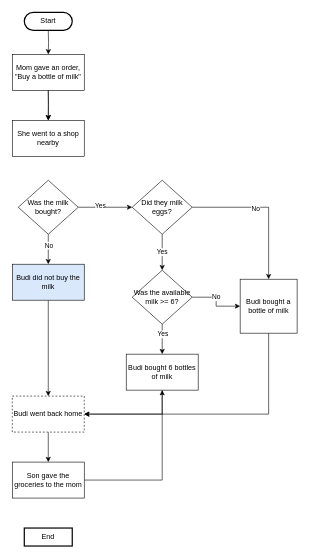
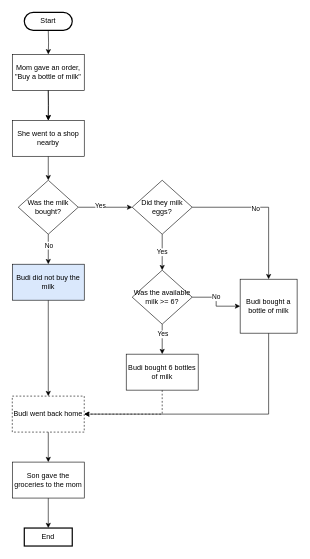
  <mxCell id="0" />
  <mxCell id="1" parent="0" />
  <mxCell id="2" style="edgeStyle=orthogonalEdgeStyle;rounded=0;orthogonalLoop=1;jettySize=auto;html=1;exitX=0.5;exitY=1;exitDx=0;exitDy=0;entryX=0.5;entryY=0;entryDx=0;entryDy=0;" parent="1" target="5" edge="1"><mxGeometry relative="1" as="geometry"><mxPoint x="80" y="50" as="sourcePoint" /></mxGeometry></mxCell>
  <mxCell id="3" value="End" style="whiteSpace=wrap;html=1;absoluteArcSize=1;arcSize=38;strokeWidth=2;rounded=0;" parent="1" vertex="1"><mxGeometry x="40" y="880" width="80" height="30" as="geometry" /></mxCell>
  <mxCell id="4" style="edgeStyle=orthogonalEdgeStyle;rounded=0;orthogonalLoop=1;jettySize=auto;html=1;" parent="1" source="5" edge="1"><mxGeometry relative="1" as="geometry"><mxPoint x="80" y="200" as="targetPoint" /></mxGeometry></mxCell>
  <mxCell id="5" value="Mom gave an order,&lt;br&gt;&quot;Buy a bottle of milk&quot;" style="rounded=0;whiteSpace=wrap;html=1;" parent="1" vertex="1"><mxGeometry x="20" y="90" width="120" height="60" as="geometry" /></mxCell>
  <mxCell id="6" style="edgeStyle=orthogonalEdgeStyle;rounded=0;orthogonalLoop=1;jettySize=auto;html=1;entryX=0.5;entryY=0;entryDx=0;entryDy=0;" parent="1" target="8" edge="1"><mxGeometry relative="1" as="geometry"><mxPoint x="80" y="150" as="sourcePoint" /></mxGeometry></mxCell>
+ <mxCell id="7" style="edgeStyle=orthogonalEdgeStyle;rounded=0;orthogonalLoop=1;jettySize=auto;html=1;entryX=0.5;entryY=0;entryDx=0;entryDy=0;" parent="1" source="8" target="13" edge="1"><mxGeometry relative="1" as="geometry" /></mxCell>
  <mxCell id="8" value="She went to a shop nearby" style="rounded=0;whiteSpace=wrap;html=1;" parent="1" vertex="1"><mxGeometry x="20" y="200" width="120" height="60" as="geometry" /></mxCell>
  <mxCell id="9" style="edgeStyle=orthogonalEdgeStyle;rounded=0;orthogonalLoop=1;jettySize=auto;html=1;entryX=0;entryY=0.5;entryDx=0;entryDy=0;" parent="1" source="13" target="19" edge="1"><mxGeometry relative="1" as="geometry"><mxPoint x="210" y="345" as="targetPoint" /></mxGeometry></mxCell>
  <mxCell id="10" value="Yes" style="edgeLabel;html=1;align=center;verticalAlign=middle;resizable=0;points=[];" parent="9" vertex="1" connectable="0"><mxGeometry x="-0.2" y="3" relative="1" as="geometry"><mxPoint as="offset" /></mxGeometry></mxCell>
  <mxCell id="11" style="edgeStyle=orthogonalEdgeStyle;rounded=0;orthogonalLoop=1;jettySize=auto;html=1;entryX=0.5;entryY=0;entryDx=0;entryDy=0;" parent="1" source="13" target="15" edge="1"><mxGeometry relative="1" as="geometry" /></mxCell>
  <mxCell id="12" value="No" style="edgeLabel;html=1;align=center;verticalAlign=middle;resizable=0;points=[];" parent="11" vertex="1" connectable="0"><mxGeometry x="-0.28" relative="1" as="geometry"><mxPoint as="offset" /></mxGeometry></mxCell>
  <mxCell id="13" value="Was the milk bought?" style="rhombus;whiteSpace=wrap;html=1;" parent="1" vertex="1"><mxGeometry x="30" y="300" width="100" height="90" as="geometry" /></mxCell>
  <mxCell id="14" style="edgeStyle=orthogonalEdgeStyle;rounded=0;orthogonalLoop=1;jettySize=auto;html=1;entryX=0.5;entryY=0;entryDx=0;entryDy=0;" parent="1" source="15" target="25" edge="1"><mxGeometry relative="1" as="geometry" /></mxCell>
  <mxCell id="15" value="Budi did not buy the milk" style="rounded=0;whiteSpace=wrap;html=1;fillColor=#dae8fc;" parent="1" vertex="1"><mxGeometry x="20" y="440" width="120" height="60" as="geometry" /></mxCell>
  <mxCell id="16" style="edgeStyle=orthogonalEdgeStyle;rounded=0;orthogonalLoop=1;jettySize=auto;html=1;" parent="1" source="19" target="21" edge="1"><mxGeometry relative="1" as="geometry" /></mxCell>
  <mxCell id="17" value="No" style="edgeLabel;html=1;align=center;verticalAlign=middle;resizable=0;points=[];" parent="16" vertex="1" connectable="0"><mxGeometry x="-0.15" y="-2" relative="1" as="geometry"><mxPoint as="offset" /></mxGeometry></mxCell>
  <mxCell id="18" value="Yes" style="edgeStyle=orthogonalEdgeStyle;rounded=0;orthogonalLoop=1;jettySize=auto;html=1;entryX=0.5;entryY=0;entryDx=0;entryDy=0;" parent="1" source="19" target="33" edge="1"><mxGeometry relative="1" as="geometry"><mxPoint x="270" y="430" as="targetPoint" /></mxGeometry></mxCell>
  <mxCell id="19" value="Did they milk eggs?" style="rhombus;whiteSpace=wrap;html=1;" parent="1" vertex="1"><mxGeometry x="220" y="300" width="100" height="90" as="geometry" /></mxCell>
  <mxCell id="20" style="edgeStyle=orthogonalEdgeStyle;rounded=0;orthogonalLoop=1;jettySize=auto;html=1;exitX=0.5;exitY=1;exitDx=0;exitDy=0;entryX=1;entryY=0.5;entryDx=0;entryDy=0;" parent="1" source="21" target="25" edge="1"><mxGeometry relative="1" as="geometry"><mxPoint x="460" y="690" as="targetPoint" /></mxGeometry></mxCell>
  <mxCell id="21" value="Budi bought a bottle of milk" style="rounded=0;whiteSpace=wrap;html=1;" parent="1" vertex="1"><mxGeometry x="400" y="465" width="95" height="90" as="geometry" /></mxCell>
- <mxCell id="22" style="edgeStyle=orthogonalEdgeStyle;rounded=0;orthogonalLoop=1;jettySize=auto;html=1;exitX=0.5;exitY=1;exitDx=0;exitDy=0;entryX=1;entryY=0.5;entryDx=0;entryDy=0;" parent="1" source="23" target="25" edge="1"><mxGeometry relative="1" as="geometry"><mxPoint x="270" y="690" as="targetPoint" /></mxGeometry></mxCell>
+ <mxCell id="22" style="edgeStyle=orthogonalEdgeStyle;rounded=0;orthogonalLoop=1;jettySize=auto;html=1;exitX=0.5;exitY=1;exitDx=0;exitDy=0;entryX=1;entryY=0.5;entryDx=0;entryDy=0;dashed=1;" parent="1" source="23" target="25" edge="1"><mxGeometry relative="1" as="geometry"><mxPoint x="270" y="690" as="targetPoint" /></mxGeometry></mxCell>
  <mxCell id="23" value="Budi bought 6 bottles of milk" style="rounded=0;whiteSpace=wrap;html=1;" parent="1" vertex="1"><mxGeometry x="210" y="590" width="120" height="60" as="geometry" /></mxCell>
  <mxCell id="24" style="edgeStyle=orthogonalEdgeStyle;rounded=0;orthogonalLoop=1;jettySize=auto;html=1;entryX=0.5;entryY=0;entryDx=0;entryDy=0;" parent="1" source="25" target="27" edge="1"><mxGeometry relative="1" as="geometry" /></mxCell>
  <mxCell id="25" value="Budi went back home" style="rounded=0;whiteSpace=wrap;html=1;dashed=1;" parent="1" vertex="1"><mxGeometry x="20" y="660" width="120" height="60" as="geometry" /></mxCell>
- <mxCell id="26" style="edgeStyle=orthogonalEdgeStyle;rounded=0;orthogonalLoop=1;jettySize=auto;html=1;" parent="1" source="27" target="23" edge="1"><mxGeometry relative="1" as="geometry" /></mxCell>
+ <mxCell id="26" style="edgeStyle=orthogonalEdgeStyle;rounded=0;orthogonalLoop=1;jettySize=auto;html=1;entryX=0.5;entryY=0;entryDx=0;entryDy=0;" parent="1" source="27" target="3" edge="1"><mxGeometry relative="1" as="geometry" /></mxCell>
  <mxCell id="27" value="Son gave the groceries to the mom" style="rounded=0;whiteSpace=wrap;html=1;" parent="1" vertex="1"><mxGeometry x="20" y="770" width="120" height="60" as="geometry" /></mxCell>
  <mxCell id="28" value="Start" style="rounded=1;whiteSpace=wrap;html=1;absoluteArcSize=1;arcSize=38;strokeWidth=2;" parent="1" vertex="1"><mxGeometry x="40" y="20" width="80" height="30" as="geometry" /></mxCell>
  <mxCell id="29" style="edgeStyle=orthogonalEdgeStyle;rounded=0;orthogonalLoop=1;jettySize=auto;html=1;entryX=0;entryY=0.5;entryDx=0;entryDy=0;" parent="1" source="33" target="21" edge="1"><mxGeometry relative="1" as="geometry" /></mxCell>
  <mxCell id="30" value="No" style="edgeLabel;html=1;align=center;verticalAlign=middle;resizable=0;points=[];" parent="29" vertex="1" connectable="0"><mxGeometry x="-0.175" y="1" relative="1" as="geometry"><mxPoint as="offset" /></mxGeometry></mxCell>
  <mxCell id="31" style="edgeStyle=orthogonalEdgeStyle;rounded=0;orthogonalLoop=1;jettySize=auto;html=1;" parent="1" source="33" target="23" edge="1"><mxGeometry relative="1" as="geometry" /></mxCell>
  <mxCell id="32" value="Yes" style="edgeLabel;html=1;align=center;verticalAlign=middle;resizable=0;points=[];" parent="31" vertex="1" connectable="0"><mxGeometry x="-0.36" relative="1" as="geometry"><mxPoint as="offset" /></mxGeometry></mxCell>
  <mxCell id="33" value="Was the available milk &amp;gt;= 6?" style="rhombus;whiteSpace=wrap;html=1;" parent="1" vertex="1"><mxGeometry x="220" y="450" width="100" height="90" as="geometry" /></mxCell>
